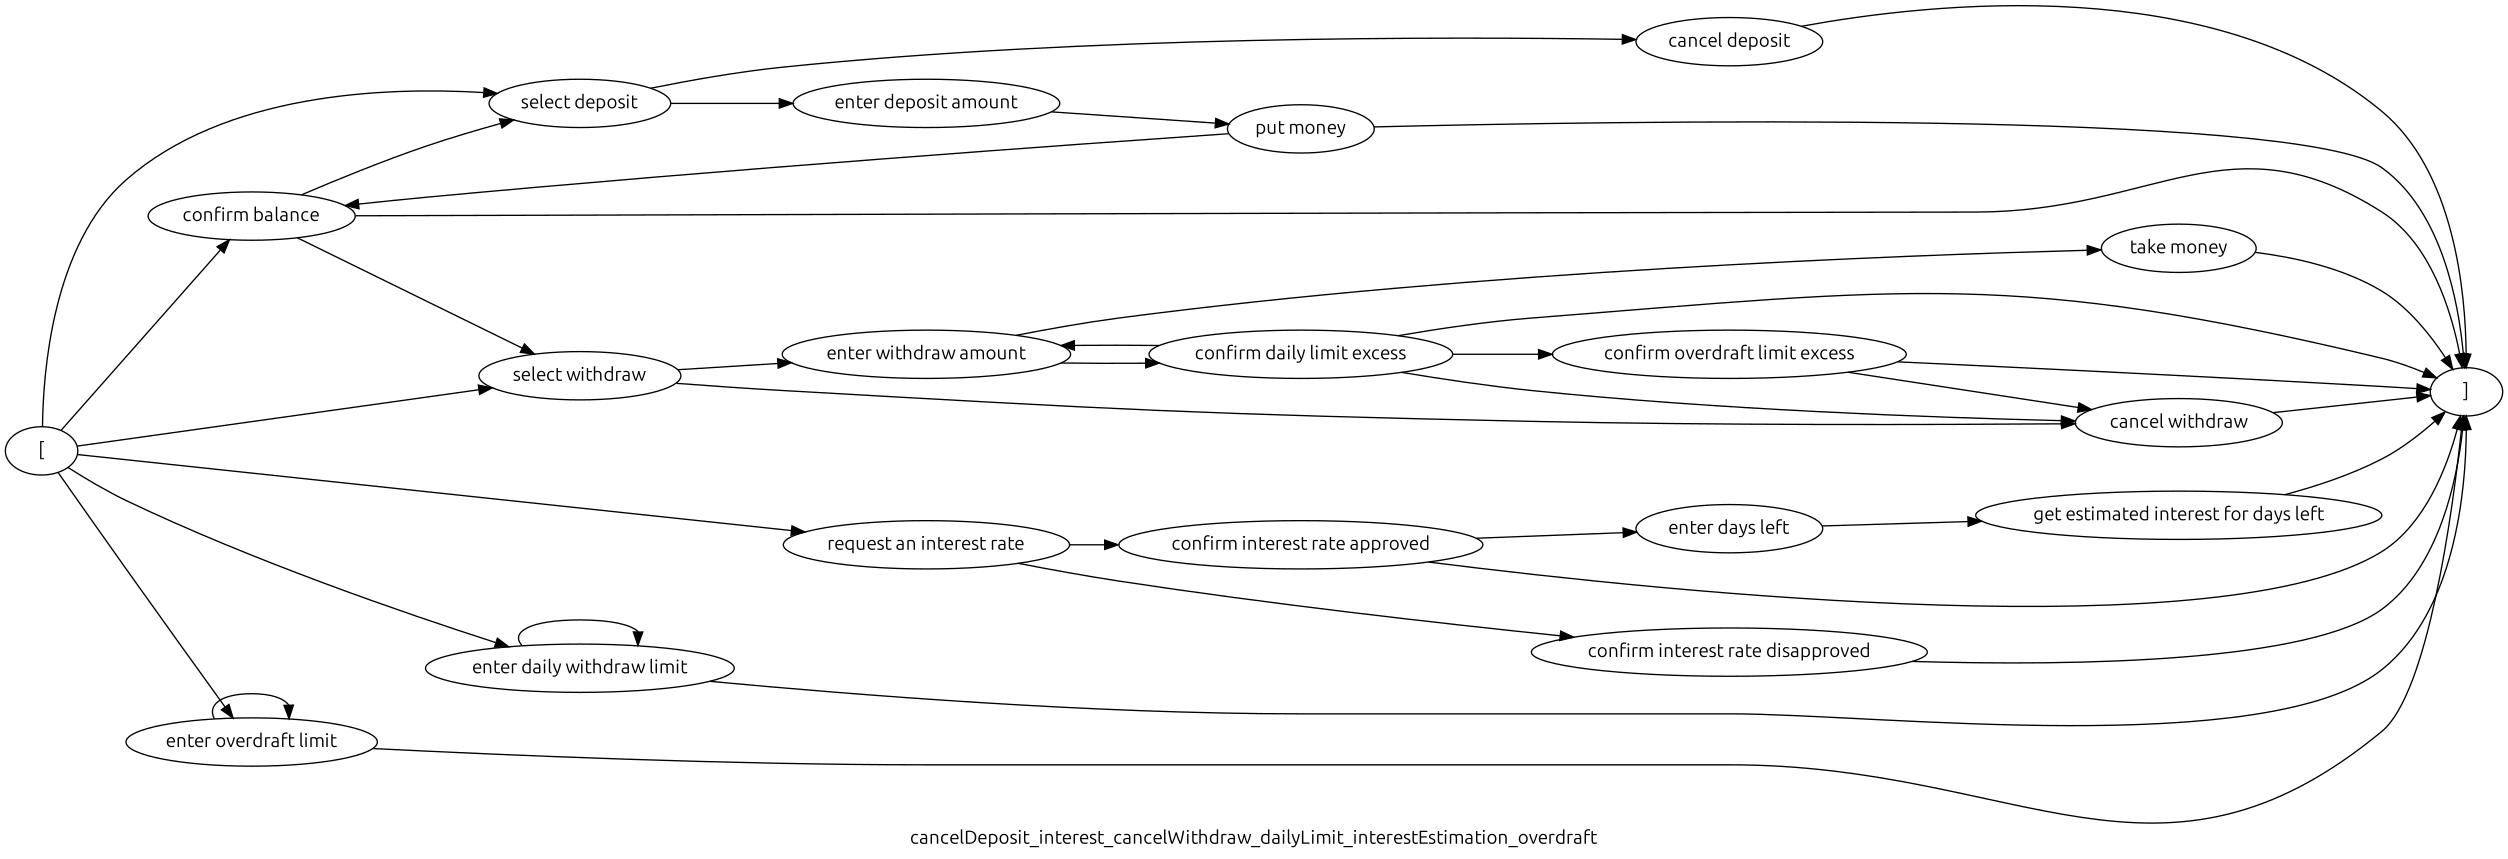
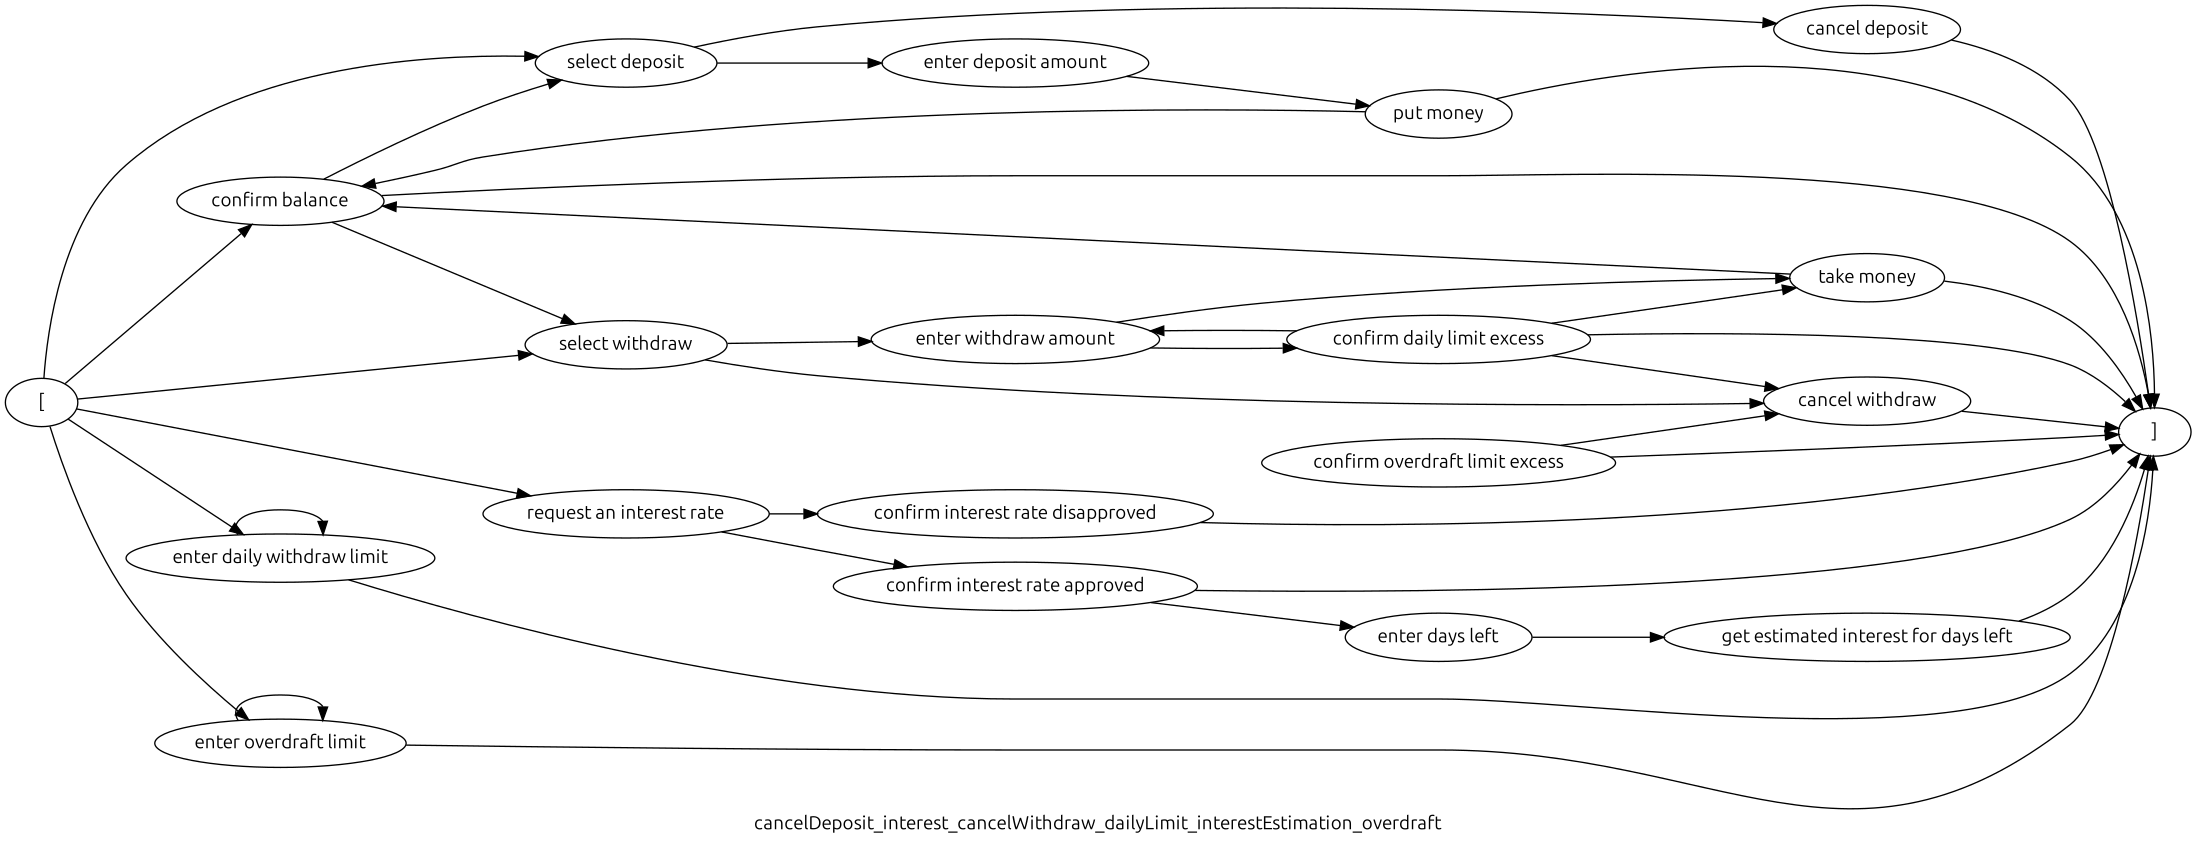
  digraph {
    fontname=Ubuntu
    label=cancelDeposit_interest_cancelWithdraw_dailyLimit_interestEstimation_overdraft
    rankdir=LR
    node [fontname=Ubuntu]
    edge [fontname=Ubuntu]
    n1 [label="confirm balance"]
    n2 [label="]"]
    n3 [label="select deposit"]
    n4 [label="select withdraw"]
    n5 [label="enter deposit amount"]
    n6 [label="cancel deposit"]
    n7 [label="enter withdraw amount"]
    n8 [label="cancel withdraw"]
    n9 [label="["]
    n10 [label="request an interest rate"]
    n11 [label="enter daily withdraw limit"]
    n12 [label="enter overdraft limit"]
    n13 [label="confirm interest rate approved"]
    n14 [label="confirm interest rate disapproved"]
    n15 [label="put money"]
    n16 [label="take money"]
    n17 [label="confirm daily limit excess"]
    n18 [label="confirm overdraft limit excess"]
    n19 [label="enter days left"]
    n20 [label="get estimated interest for days left"]
    n1 -> n2
    n1 -> n3
    n1 -> n4
    n3 -> n5
    n3 -> n6
    n4 -> n7
    n4 -> n8
    n5 -> n15
    n6 -> n2
    n7 -> n16
    n7 -> n17
    n8 -> n2
    n9 -> n1
    n9 -> n3
    n9 -> n4
    n9 -> n10
    n9 -> n11
    n9 -> n12
    n10 -> n13
    n10 -> n14
    n11 -> n2
    n11 -> n11
    n12 -> n2
    n12 -> n12
    n13 -> n2
    n13 -> n19
    n14 -> n2
    n15 -> n1
    n15 -> n2
+   n16 -> n1
    n16 -> n2
    n17 -> n2
    n17 -> n7
    n17 -> n8
-   n17 -> n18
+   n17 -> n16
    n18 -> n2
    n18 -> n8
    n19 -> n20
    n20 -> n2
  }
